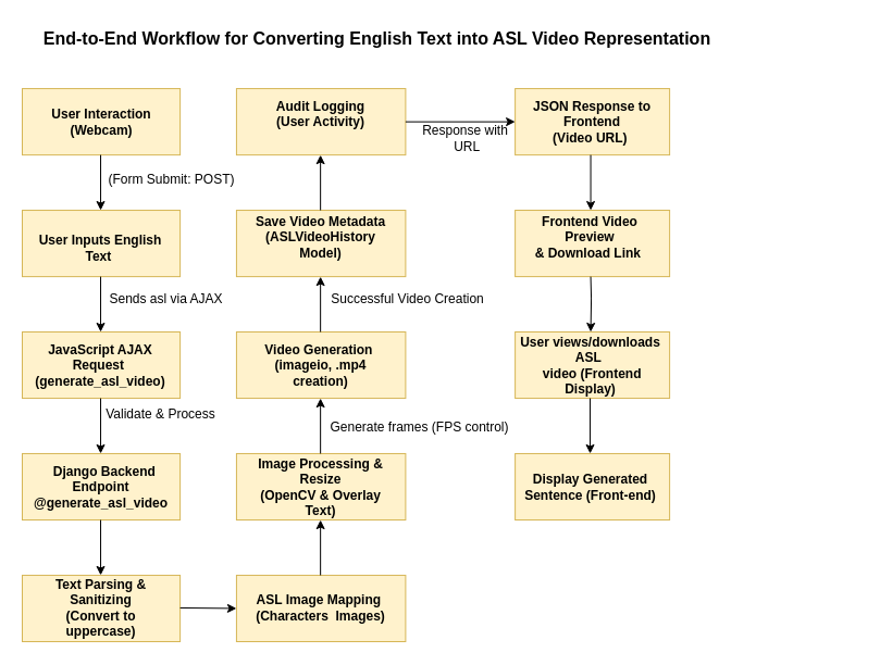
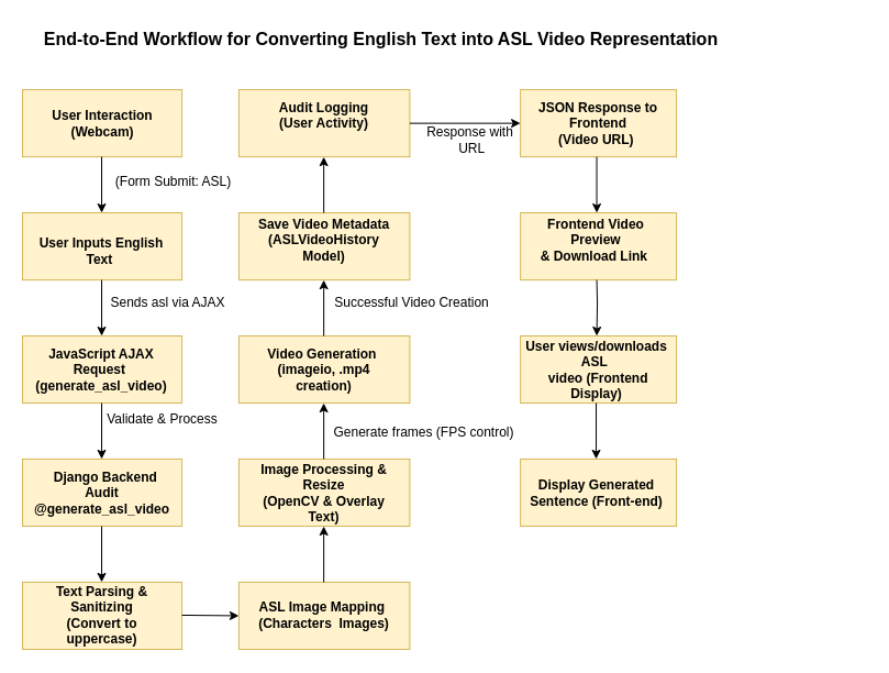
  <mxCell id="0" />
  <mxCell id="1" parent="0" />
  <mxCell id="2" value="" style="group" vertex="1" connectable="0" parent="1"><mxGeometry x="20" y="20" width="767" height="570" as="geometry" /></mxCell>
  <mxCell id="3" style="edgeStyle=orthogonalEdgeStyle;rounded=0;orthogonalLoop=1;jettySize=auto;html=1;exitX=0;exitY=0.5;exitDx=0;exitDy=0;" edge="1" parent="2" source="4"><mxGeometry relative="1" as="geometry"><mxPoint x="20.73" y="91.607" as="targetPoint" /></mxGeometry></mxCell>
  <mxCell id="4" value="" style="rounded=0;whiteSpace=wrap;html=1;fillColor=#fff2cc;strokeColor=#d6b656;" vertex="1" parent="2"><mxGeometry y="61.071" width="145.108" height="61.071" as="geometry" /></mxCell>
  <mxCell id="5" value="User Interaction (Webcam)" style="text;html=1;align=center;verticalAlign=middle;whiteSpace=wrap;rounded=0;fontStyle=1" vertex="1" parent="2"><mxGeometry x="15.547" y="76.339" width="114.014" height="30.536" as="geometry" /></mxCell>
  <mxCell id="6" value="" style="endArrow=classic;html=1;rounded=0;" edge="1" parent="2"><mxGeometry width="50" height="50" relative="1" as="geometry"><mxPoint x="72.036" y="122.143" as="sourcePoint" /><mxPoint x="72.036" y="173.036" as="targetPoint" /></mxGeometry></mxCell>
  <mxCell id="7" value="" style="rounded=0;whiteSpace=wrap;html=1;fillColor=#fff2cc;strokeColor=#d6b656;" vertex="1" parent="2"><mxGeometry y="173.036" width="145.108" height="61.071" as="geometry" /></mxCell>
  <mxCell id="8" value="User Inputs English Text&amp;nbsp;" style="text;html=1;align=center;verticalAlign=middle;whiteSpace=wrap;rounded=0;fontStyle=1" vertex="1" parent="2"><mxGeometry x="10.365" y="193.214" width="124.378" height="30.536" as="geometry" /></mxCell>
  <mxCell id="9" value="" style="endArrow=classic;html=1;rounded=0;" edge="1" parent="2"><mxGeometry width="50" height="50" relative="1" as="geometry"><mxPoint x="72.036" y="234.107" as="sourcePoint" /><mxPoint x="72.036" y="285" as="targetPoint" /></mxGeometry></mxCell>
  <mxCell id="10" value="" style="rounded=0;whiteSpace=wrap;html=1;fillColor=#fff2cc;strokeColor=#d6b656;" vertex="1" parent="2"><mxGeometry y="285" width="145.108" height="61.071" as="geometry" /></mxCell>
  <mxCell id="11" value="JavaScript AJAX Request&amp;nbsp;&lt;div&gt;(generate_asl_video)&lt;br&gt;&lt;/div&gt;" style="text;html=1;align=center;verticalAlign=middle;whiteSpace=wrap;rounded=0;fontStyle=1" vertex="1" parent="2"><mxGeometry x="10.365" y="300.268" width="124.378" height="30.536" as="geometry" /></mxCell>
  <mxCell id="12" value="" style="endArrow=classic;html=1;rounded=0;" edge="1" parent="2"><mxGeometry width="50" height="50" relative="1" as="geometry"><mxPoint x="72.036" y="346.071" as="sourcePoint" /><mxPoint x="72.036" y="396.964" as="targetPoint" /></mxGeometry></mxCell>
  <mxCell id="13" value="" style="rounded=0;whiteSpace=wrap;html=1;fillColor=#fff2cc;strokeColor=#d6b656;" vertex="1" parent="2"><mxGeometry y="396.964" width="145.108" height="61.071" as="geometry" /></mxCell>
- <mxCell id="14" value="&amp;nbsp;&amp;nbsp;Django Backend Endpoint&lt;div&gt;@generate_asl_video&lt;br&gt;&lt;/div&gt;" style="text;html=1;align=center;verticalAlign=middle;whiteSpace=wrap;rounded=0;fontStyle=1" vertex="1" parent="2"><mxGeometry x="5.182" y="412.232" width="134.743" height="30.536" as="geometry" /></mxCell>
+ <mxCell id="14" value="&amp;nbsp;&amp;nbsp;Django Backend Audit&lt;div&gt;@generate_asl_video&lt;br&gt;&lt;/div&gt;" style="text;html=1;align=center;verticalAlign=middle;whiteSpace=wrap;rounded=0;fontStyle=1" vertex="1" parent="2"><mxGeometry x="5.182" y="412.232" width="134.743" height="30.536" as="geometry" /></mxCell>
  <mxCell id="15" value="" style="endArrow=classic;html=1;rounded=0;" edge="1" parent="2"><mxGeometry width="50" height="50" relative="1" as="geometry"><mxPoint x="72.036" y="458.036" as="sourcePoint" /><mxPoint x="72.036" y="508.929" as="targetPoint" /></mxGeometry></mxCell>
  <mxCell id="16" value="" style="rounded=0;whiteSpace=wrap;html=1;fillColor=#fff2cc;strokeColor=#d6b656;" vertex="1" parent="2"><mxGeometry y="508.929" width="145.108" height="61.071" as="geometry" /></mxCell>
  <mxCell id="17" value="Text Parsing &amp;amp; Sanitizing&lt;div&gt;(Convert to uppercase)&lt;br&gt;&lt;/div&gt;" style="text;html=1;align=center;verticalAlign=middle;whiteSpace=wrap;rounded=0;fontStyle=1" vertex="1" parent="2"><mxGeometry x="12.956" y="524.196" width="119.196" height="30.536" as="geometry" /></mxCell>
  <mxCell id="18" value="" style="endArrow=classic;html=1;rounded=0;entryX=0;entryY=0.5;entryDx=0;entryDy=0;" edge="1" parent="2" target="19"><mxGeometry width="50" height="50" relative="1" as="geometry"><mxPoint x="145.108" y="538.955" as="sourcePoint" /><mxPoint x="207.297" y="538.955" as="targetPoint" /></mxGeometry></mxCell>
  <mxCell id="19" value="" style="rounded=0;whiteSpace=wrap;html=1;fillColor=#fff2cc;strokeColor=#d6b656;" vertex="1" parent="2"><mxGeometry x="196.932" y="508.929" width="155.473" height="61.071" as="geometry" /></mxCell>
  <mxCell id="20" value="ASL Image Mapping&amp;nbsp;&lt;div&gt;(Characters &amp;nbsp;Images)&lt;br&gt;&lt;/div&gt;" style="text;html=1;align=center;verticalAlign=middle;whiteSpace=wrap;rounded=0;fontStyle=1" vertex="1" parent="2"><mxGeometry x="196.932" y="524.196" width="155.473" height="30.536" as="geometry" /></mxCell>
  <mxCell id="21" value="" style="endArrow=classic;html=1;rounded=0;" edge="1" parent="2"><mxGeometry width="50" height="50" relative="1" as="geometry"><mxPoint x="274.151" y="508.929" as="sourcePoint" /><mxPoint x="274.151" y="458.036" as="targetPoint" /></mxGeometry></mxCell>
  <mxCell id="22" value="" style="rounded=0;whiteSpace=wrap;html=1;fillColor=#fff2cc;strokeColor=#d6b656;" vertex="1" parent="2"><mxGeometry x="196.932" y="396.964" width="155.473" height="61.071" as="geometry" /></mxCell>
  <mxCell id="23" value="Image Processing &amp;amp; Resize&lt;div&gt;(OpenCV &amp;amp; Overlay Text)&lt;br&gt;&lt;/div&gt;" style="text;html=1;align=center;verticalAlign=middle;whiteSpace=wrap;rounded=0;fontStyle=1" vertex="1" parent="2"><mxGeometry x="207.297" y="412.232" width="134.743" height="30.536" as="geometry" /></mxCell>
  <mxCell id="24" value="" style="endArrow=classic;html=1;rounded=0;" edge="1" parent="2"><mxGeometry width="50" height="50" relative="1" as="geometry"><mxPoint x="274.151" y="396.964" as="sourcePoint" /><mxPoint x="274.151" y="346.071" as="targetPoint" /></mxGeometry></mxCell>
  <mxCell id="25" value="" style="rounded=0;whiteSpace=wrap;html=1;fillColor=#fff2cc;strokeColor=#d6b656;" vertex="1" parent="2"><mxGeometry x="196.932" y="285" width="155.473" height="61.071" as="geometry" /></mxCell>
  <mxCell id="26" value="Video Generation&amp;nbsp;&lt;div&gt;(imageio, .mp4 creation)&lt;br&gt;&lt;/div&gt;" style="text;html=1;align=center;verticalAlign=middle;whiteSpace=wrap;rounded=0;fontStyle=1" vertex="1" parent="2"><mxGeometry x="207.297" y="300.268" width="134.743" height="30.536" as="geometry" /></mxCell>
  <mxCell id="27" value="" style="endArrow=classic;html=1;rounded=0;" edge="1" parent="2"><mxGeometry width="50" height="50" relative="1" as="geometry"><mxPoint x="274.151" y="285" as="sourcePoint" /><mxPoint x="274.151" y="234.107" as="targetPoint" /></mxGeometry></mxCell>
  <mxCell id="28" value="" style="rounded=0;whiteSpace=wrap;html=1;fillColor=#fff2cc;strokeColor=#d6b656;" vertex="1" parent="2"><mxGeometry x="196.932" y="173.036" width="155.473" height="61.071" as="geometry" /></mxCell>
  <mxCell id="29" value="&amp;nbsp;Save Video Metadata&amp;nbsp;&lt;div&gt;(ASLVideoHistory Model)&lt;br&gt;&lt;/div&gt;" style="text;html=1;align=center;verticalAlign=middle;whiteSpace=wrap;rounded=0;fontStyle=1" vertex="1" parent="2"><mxGeometry x="207.297" y="183.214" width="134.743" height="30.536" as="geometry" /></mxCell>
  <mxCell id="30" value="" style="endArrow=classic;html=1;rounded=0;" edge="1" parent="2"><mxGeometry width="50" height="50" relative="1" as="geometry"><mxPoint x="274.151" y="173.036" as="sourcePoint" /><mxPoint x="274.151" y="122.143" as="targetPoint" /></mxGeometry></mxCell>
  <mxCell id="31" value="" style="rounded=0;whiteSpace=wrap;html=1;fillColor=#fff2cc;strokeColor=#d6b656;" vertex="1" parent="2"><mxGeometry x="196.932" y="61.071" width="155.473" height="61.071" as="geometry" /></mxCell>
  <mxCell id="32" value="Audit Logging&lt;div&gt;(User Activity)&lt;br&gt;&lt;div&gt;&lt;br&gt;&lt;/div&gt;&lt;/div&gt;" style="text;html=1;align=center;verticalAlign=middle;whiteSpace=wrap;rounded=0;fontStyle=1" vertex="1" parent="2"><mxGeometry x="207.297" y="76.339" width="134.743" height="30.536" as="geometry" /></mxCell>
  <mxCell id="33" value="" style="endArrow=classic;html=1;rounded=0;entryX=0;entryY=0.5;entryDx=0;entryDy=0;" edge="1" parent="2" target="36"><mxGeometry width="50" height="50" relative="1" as="geometry"><mxPoint x="352.405" y="91.607" as="sourcePoint" /><mxPoint x="435.324" y="91.607" as="targetPoint" /></mxGeometry></mxCell>
  <mxCell id="34" value="&lt;span style=&quot;text-align: start; font-size: medium;&quot;&gt;End-to-End Workflow for Converting English Text into ASL Video Representation&lt;/span&gt;" style="text;html=1;align=center;verticalAlign=middle;whiteSpace=wrap;rounded=0;fontStyle=1" vertex="1" parent="2"><mxGeometry width="652.986" height="30.536" as="geometry" /></mxCell>
  <mxCell id="35" value="" style="group" vertex="1" connectable="0" parent="2"><mxGeometry x="507.878" y="61.071" width="124.378" height="493.661" as="geometry" /></mxCell>
  <mxCell id="36" value="" style="rounded=0;whiteSpace=wrap;html=1;fillColor=#fff2cc;strokeColor=#d6b656;" vertex="1" parent="35"><mxGeometry x="-54.765" width="141.999" height="61.071" as="geometry" /></mxCell>
  <mxCell id="37" value="" style="endArrow=classic;html=1;rounded=0;" edge="1" parent="35"><mxGeometry width="50" height="50" relative="1" as="geometry"><mxPoint x="14.68" y="61.071" as="sourcePoint" /><mxPoint x="14.68" y="111.964" as="targetPoint" /></mxGeometry></mxCell>
  <mxCell id="38" value="" style="rounded=0;whiteSpace=wrap;html=1;fillColor=#fff2cc;strokeColor=#d6b656;" vertex="1" parent="35"><mxGeometry x="-54.765" y="111.964" width="141.999" height="61.071" as="geometry" /></mxCell>
  <mxCell id="39" value="Frontend Video Preview&lt;div&gt;&amp;amp; Download Link&amp;nbsp;&lt;br&gt;&lt;/div&gt;" style="text;html=1;align=center;verticalAlign=middle;whiteSpace=wrap;rounded=0;fontStyle=1" vertex="1" parent="35"><mxGeometry x="-47.509" y="122.143" width="124.378" height="30.536" as="geometry" /></mxCell>
  <mxCell id="40" value="" style="rounded=0;whiteSpace=wrap;html=1;fillColor=#fff2cc;strokeColor=#d6b656;" vertex="1" parent="35"><mxGeometry x="-54.765" y="223.929" width="141.999" height="61.071" as="geometry" /></mxCell>
  <mxCell id="41" value="" style="endArrow=classic;html=1;rounded=0;" edge="1" parent="35"><mxGeometry width="50" height="50" relative="1" as="geometry"><mxPoint x="14.162" y="285" as="sourcePoint" /><mxPoint x="14.162" y="335.893" as="targetPoint" /></mxGeometry></mxCell>
  <mxCell id="42" value="" style="rounded=0;whiteSpace=wrap;html=1;fillColor=#fff2cc;strokeColor=#d6b656;" vertex="1" parent="35"><mxGeometry x="-54.765" y="335.893" width="141.999" height="61.071" as="geometry" /></mxCell>
  <mxCell id="43" value="Display Generated&lt;div&gt;Sentence (Front-end)&lt;br&gt;&lt;/div&gt;" style="text;html=1;align=center;verticalAlign=middle;whiteSpace=wrap;rounded=0;fontStyle=1" vertex="1" parent="35"><mxGeometry x="-57.874" y="351.161" width="145.108" height="30.536" as="geometry" /></mxCell>
  <mxCell id="44" value="&lt;div&gt;JSON Response to Frontend&lt;br&gt;&lt;/div&gt;&lt;div&gt;(Video URL)&amp;nbsp;&lt;br&gt;&lt;/div&gt;" style="text;html=1;align=center;verticalAlign=middle;whiteSpace=wrap;rounded=0;fontStyle=1" vertex="1" parent="35"><mxGeometry x="-45.954" y="15.268" width="124.378" height="30.536" as="geometry" /></mxCell>
  <mxCell id="45" value="" style="endArrow=classic;html=1;rounded=0;" edge="1" parent="35"><mxGeometry width="50" height="50" relative="1" as="geometry"><mxPoint x="14.68" y="173.036" as="sourcePoint" /><mxPoint x="14.68" y="223.929" as="targetPoint" /><Array as="points"><mxPoint x="15.198" y="193.393" /></Array></mxGeometry></mxCell>
  <mxCell id="46" value="User views/downloads ASL&amp;nbsp;&lt;div&gt;&amp;nbsp;video (Frontend Display)&lt;br&gt;&lt;/div&gt;" style="text;html=1;align=center;verticalAlign=middle;whiteSpace=wrap;rounded=0;fontStyle=1" vertex="1" parent="35"><mxGeometry x="-57.874" y="239.196" width="145.108" height="30.536" as="geometry" /></mxCell>
- <mxCell id="47" value="(Form Submit: POST)" style="text;html=1;align=center;verticalAlign=middle;resizable=0;points=[];autosize=1;strokeColor=none;fillColor=none;" vertex="1" parent="2"><mxGeometry x="67.3" y="130" width="140" height="30" as="geometry" /></mxCell>
+ <mxCell id="47" value="(Form Submit: ASL)" style="text;html=1;align=center;verticalAlign=middle;resizable=0;points=[];autosize=1;strokeColor=none;fillColor=none;" vertex="1" parent="2"><mxGeometry x="67.3" y="130" width="140" height="30" as="geometry" /></mxCell>
  <mxCell id="48" value="Sends asl via AJAX" style="text;html=1;align=center;verticalAlign=middle;resizable=0;points=[];autosize=1;strokeColor=none;fillColor=none;" vertex="1" parent="2"><mxGeometry x="66.93" y="240" width="130" height="30" as="geometry" /></mxCell>
  <mxCell id="49" value="Validate &amp;amp; Process" style="text;html=1;align=center;verticalAlign=middle;resizable=0;points=[];autosize=1;strokeColor=none;fillColor=none;" vertex="1" parent="2"><mxGeometry x="66.93" y="346.07" width="120" height="30" as="geometry" /></mxCell>
  <mxCell id="50" value="Generate frames (FPS control)" style="text;html=1;align=center;verticalAlign=middle;resizable=0;points=[];autosize=1;strokeColor=none;fillColor=none;" vertex="1" parent="2"><mxGeometry x="270" y="358" width="190" height="30" as="geometry" /></mxCell>
  <mxCell id="51" value="Successful Video Creation" style="text;html=1;align=center;verticalAlign=middle;resizable=0;points=[];autosize=1;strokeColor=none;fillColor=none;" vertex="1" parent="2"><mxGeometry x="273.5" y="240" width="160" height="30" as="geometry" /></mxCell>
  <mxCell id="52" value="Response with&lt;div&gt;&amp;nbsp;URL&lt;/div&gt;" style="text;html=1;align=center;verticalAlign=middle;resizable=0;points=[];autosize=1;strokeColor=none;fillColor=none;" vertex="1" parent="2"><mxGeometry x="357.04" y="87.14" width="100" height="40" as="geometry" /></mxCell>
